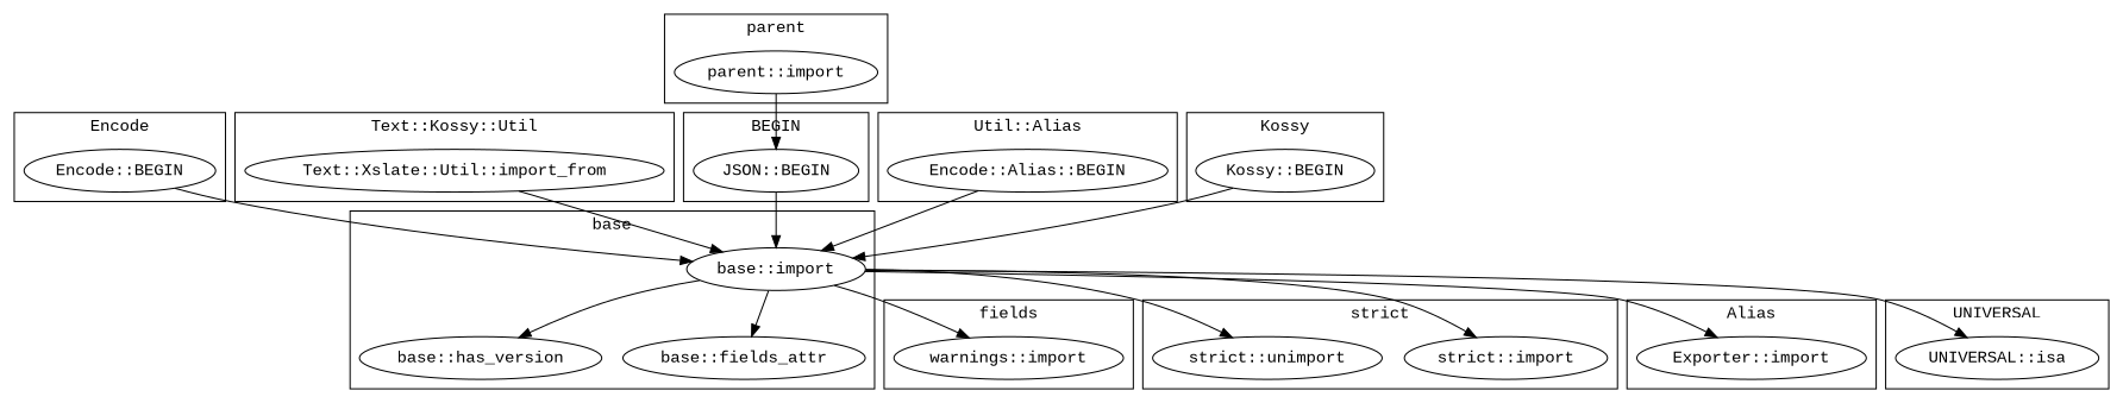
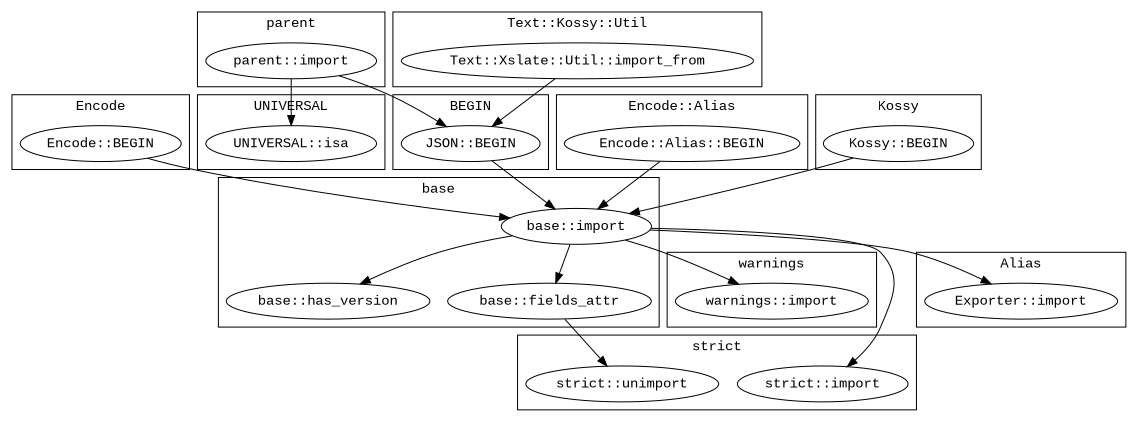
  digraph {
    fontname="Liberation Mono"
    node [fontname="Liberation Mono"]
    edge [fontname="Liberation Mono"]
    "warnings::import"
    "Encode::BEGIN"
    "base::has_version"
    n4 [label="base::fields_attr"]
    "base::import"
    "strict::import"
    "strict::unimport"
    "parent::import"
    "Exporter::import"
    "Text::Xslate::Util::import_from"
    "UNIVERSAL::isa"
    "JSON::BEGIN"
    "Encode::Alias::BEGIN"
    "Kossy::BEGIN"
    subgraph cluster_1 {
-     label=fields
+     label=warnings
      "warnings::import"
    }
    subgraph cluster_2 {
      label=Encode
      "Encode::BEGIN"
    }
    subgraph cluster_3 {
      label=base
      "base::has_version"
      n4
      "base::import"
    }
    subgraph cluster_4 {
      label="strict"
      "strict::import"
      "strict::unimport"
    }
    subgraph cluster_5 {
      label=parent
      "parent::import"
    }
    subgraph cluster_6 {
      label=Alias
      "Exporter::import"
    }
    subgraph cluster_7 {
      label="Text::Kossy::Util"
      "Text::Xslate::Util::import_from"
    }
    subgraph cluster_8 {
      label=UNIVERSAL
      "UNIVERSAL::isa"
    }
    subgraph cluster_9 {
      label=BEGIN
      "JSON::BEGIN"
    }
    subgraph cluster_10 {
-     label="Util::Alias"
+     label="Encode::Alias"
      "Encode::Alias::BEGIN"
    }
    subgraph cluster_11 {
      label=Kossy
      "Kossy::BEGIN"
    }
    "Encode::BEGIN" -> "base::import"
    "base::import" -> "warnings::import"
    "base::import" -> "base::has_version"
    "base::import" -> n4
    "base::import" -> "strict::import"
-   "base::import" -> "strict::unimport"
+   n4 -> "strict::unimport"
    "base::import" -> "Exporter::import"
-   "base::import" -> "UNIVERSAL::isa"
+   "parent::import" -> "UNIVERSAL::isa"
    "parent::import" -> "JSON::BEGIN"
-   "Text::Xslate::Util::import_from" -> "base::import"
+   "Text::Xslate::Util::import_from" -> "JSON::BEGIN"
    "JSON::BEGIN" -> "base::import"
    "Encode::Alias::BEGIN" -> "base::import"
    "Kossy::BEGIN" -> "base::import"
  }
